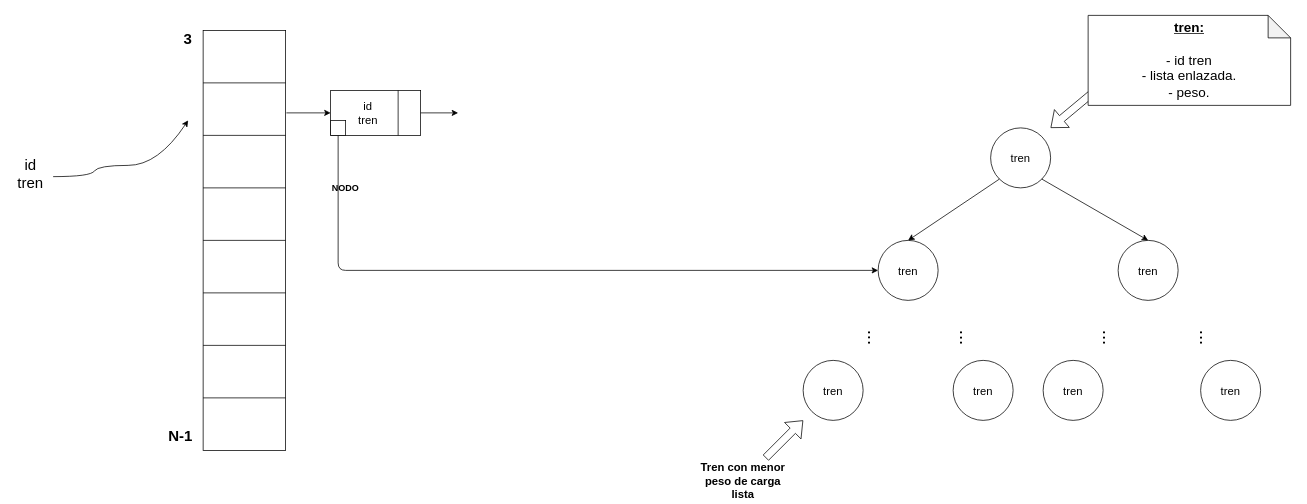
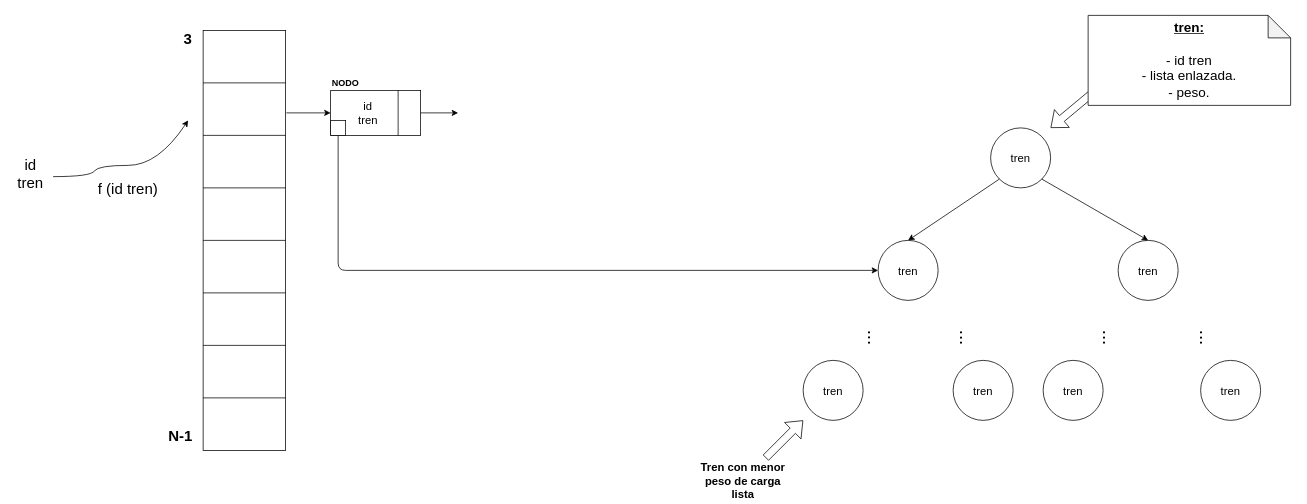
  <mxCell id="0" />
  <mxCell id="1" parent="0" />
  <mxCell id="2" value="" style="rounded=0;whiteSpace=wrap;html=1;direction=south;" parent="1" vertex="1"><mxGeometry x="270" y="40" width="110" height="560" as="geometry" /></mxCell>
  <mxCell id="3" value="" style="endArrow=none;html=1;exitX=0.25;exitY=1;exitDx=0;exitDy=0;entryX=0.25;entryY=0;entryDx=0;entryDy=0;" parent="1" source="2" target="2" edge="1"><mxGeometry width="50" height="50" relative="1" as="geometry"><mxPoint x="990" y="470" as="sourcePoint" /><mxPoint x="1040" y="420" as="targetPoint" /></mxGeometry></mxCell>
  <mxCell id="4" value="" style="endArrow=none;html=1;entryX=0.5;entryY=0;entryDx=0;entryDy=0;" parent="1" target="2" edge="1"><mxGeometry width="50" height="50" relative="1" as="geometry"><mxPoint x="270" y="320" as="sourcePoint" /><mxPoint x="375" y="280" as="targetPoint" /></mxGeometry></mxCell>
  <mxCell id="5" value="" style="endArrow=none;html=1;exitX=0.75;exitY=1;exitDx=0;exitDy=0;" parent="1" source="2" edge="1"><mxGeometry width="50" height="50" relative="1" as="geometry"><mxPoint x="280" y="330" as="sourcePoint" /><mxPoint x="380" y="460" as="targetPoint" /></mxGeometry></mxCell>
  <mxCell id="6" value="" style="endArrow=none;html=1;exitX=0.25;exitY=1;exitDx=0;exitDy=0;entryX=0.25;entryY=0;entryDx=0;entryDy=0;" parent="1" edge="1"><mxGeometry width="50" height="50" relative="1" as="geometry"><mxPoint x="270" y="110" as="sourcePoint" /><mxPoint x="380" y="110" as="targetPoint" /></mxGeometry></mxCell>
  <mxCell id="7" value="" style="endArrow=none;html=1;exitX=0.25;exitY=1;exitDx=0;exitDy=0;entryX=0.25;entryY=0;entryDx=0;entryDy=0;" parent="1" edge="1"><mxGeometry width="50" height="50" relative="1" as="geometry"><mxPoint x="270" y="250" as="sourcePoint" /><mxPoint x="380" y="250" as="targetPoint" /></mxGeometry></mxCell>
  <mxCell id="8" value="" style="endArrow=none;html=1;exitX=0.25;exitY=1;exitDx=0;exitDy=0;entryX=0.25;entryY=0;entryDx=0;entryDy=0;" parent="1" edge="1"><mxGeometry width="50" height="50" relative="1" as="geometry"><mxPoint x="270" y="390" as="sourcePoint" /><mxPoint x="380" y="390" as="targetPoint" /></mxGeometry></mxCell>
  <mxCell id="9" value="" style="endArrow=none;html=1;exitX=0.25;exitY=1;exitDx=0;exitDy=0;entryX=0.25;entryY=0;entryDx=0;entryDy=0;" parent="1" edge="1"><mxGeometry width="50" height="50" relative="1" as="geometry"><mxPoint x="270" y="530" as="sourcePoint" /><mxPoint x="380" y="530" as="targetPoint" /></mxGeometry></mxCell>
  <mxCell id="10" value="" style="rounded=0;whiteSpace=wrap;html=1;" parent="1" vertex="1"><mxGeometry x="440" y="120" width="120" height="60" as="geometry" /></mxCell>
  <mxCell id="11" value="" style="endArrow=classic;html=1;entryX=0;entryY=0.5;entryDx=0;entryDy=0;" parent="1" target="10" edge="1"><mxGeometry width="50" height="50" relative="1" as="geometry"><mxPoint x="381" y="150" as="sourcePoint" /><mxPoint x="1040" y="420" as="targetPoint" /></mxGeometry></mxCell>
  <mxCell id="12" value="" style="ellipse;whiteSpace=wrap;html=1;aspect=fixed;" parent="1" vertex="1"><mxGeometry x="1320" y="170" width="80" height="80" as="geometry" /></mxCell>
  <mxCell id="13" value="" style="ellipse;whiteSpace=wrap;html=1;aspect=fixed;" parent="1" vertex="1"><mxGeometry x="1170" y="320" width="80" height="80" as="geometry" /></mxCell>
  <mxCell id="14" value="" style="ellipse;whiteSpace=wrap;html=1;aspect=fixed;" parent="1" vertex="1"><mxGeometry x="1490" y="320" width="80" height="80" as="geometry" /></mxCell>
  <mxCell id="15" value="" style="ellipse;whiteSpace=wrap;html=1;aspect=fixed;" parent="1" vertex="1"><mxGeometry x="1070" y="480" width="80" height="80" as="geometry" /></mxCell>
  <mxCell id="16" value="" style="ellipse;whiteSpace=wrap;html=1;aspect=fixed;" parent="1" vertex="1"><mxGeometry x="1270" y="480" width="80" height="80" as="geometry" /></mxCell>
  <mxCell id="17" value="" style="ellipse;whiteSpace=wrap;html=1;aspect=fixed;" parent="1" vertex="1"><mxGeometry x="1390" y="480" width="80" height="80" as="geometry" /></mxCell>
  <mxCell id="18" value="" style="ellipse;whiteSpace=wrap;html=1;aspect=fixed;" parent="1" vertex="1"><mxGeometry x="1600" y="480" width="80" height="80" as="geometry" /></mxCell>
  <mxCell id="19" value="" style="endArrow=classic;html=1;exitX=0;exitY=1;exitDx=0;exitDy=0;entryX=0.5;entryY=0;entryDx=0;entryDy=0;" parent="1" source="12" target="13" edge="1"><mxGeometry width="50" height="50" relative="1" as="geometry"><mxPoint x="990" y="470" as="sourcePoint" /><mxPoint x="1270" y="320" as="targetPoint" /></mxGeometry></mxCell>
  <mxCell id="20" value="" style="endArrow=classic;html=1;exitX=1;exitY=1;exitDx=0;exitDy=0;entryX=0.5;entryY=0;entryDx=0;entryDy=0;" parent="1" source="12" target="14" edge="1"><mxGeometry width="50" height="50" relative="1" as="geometry"><mxPoint x="1341.716" y="248.284" as="sourcePoint" /><mxPoint x="1280" y="330" as="targetPoint" /></mxGeometry></mxCell>
  <mxCell id="21" value="&lt;font style=&quot;font-size: 15px&quot;&gt;tren&lt;/font&gt;" style="text;html=1;strokeColor=none;fillColor=none;align=center;verticalAlign=middle;whiteSpace=wrap;rounded=0;" parent="1" vertex="1"><mxGeometry x="1340" y="200" width="40" height="20" as="geometry" /></mxCell>
  <mxCell id="22" value="&lt;font style=&quot;font-size: 15px&quot;&gt;tren&lt;/font&gt;" style="text;html=1;strokeColor=none;fillColor=none;align=center;verticalAlign=middle;whiteSpace=wrap;rounded=0;" parent="1" vertex="1"><mxGeometry x="1190" y="350" width="40" height="20" as="geometry" /></mxCell>
  <mxCell id="23" value="&lt;font style=&quot;font-size: 15px&quot;&gt;tren&lt;/font&gt;" style="text;html=1;strokeColor=none;fillColor=none;align=center;verticalAlign=middle;whiteSpace=wrap;rounded=0;" parent="1" vertex="1"><mxGeometry x="1510" y="350" width="40" height="20" as="geometry" /></mxCell>
  <mxCell id="24" value="&lt;font style=&quot;font-size: 15px&quot;&gt;tren&lt;/font&gt;" style="text;html=1;strokeColor=none;fillColor=none;align=center;verticalAlign=middle;whiteSpace=wrap;rounded=0;" parent="1" vertex="1"><mxGeometry x="1090" y="510" width="40" height="20" as="geometry" /></mxCell>
  <mxCell id="25" value="&lt;font style=&quot;font-size: 15px&quot;&gt;tren&lt;/font&gt;" style="text;html=1;strokeColor=none;fillColor=none;align=center;verticalAlign=middle;whiteSpace=wrap;rounded=0;" parent="1" vertex="1"><mxGeometry x="1290" y="510" width="40" height="20" as="geometry" /></mxCell>
  <mxCell id="26" value="&lt;font style=&quot;font-size: 15px&quot;&gt;tren&lt;/font&gt;" style="text;html=1;strokeColor=none;fillColor=none;align=center;verticalAlign=middle;whiteSpace=wrap;rounded=0;" parent="1" vertex="1"><mxGeometry x="1410" y="510" width="40" height="20" as="geometry" /></mxCell>
  <mxCell id="27" value="&lt;font style=&quot;font-size: 15px&quot;&gt;tren&lt;/font&gt;" style="text;html=1;strokeColor=none;fillColor=none;align=center;verticalAlign=middle;whiteSpace=wrap;rounded=0;" parent="1" vertex="1"><mxGeometry x="1620" y="510" width="40" height="20" as="geometry" /></mxCell>
  <mxCell id="28" value="&lt;font style=&quot;font-size: 25px&quot;&gt;...&lt;/font&gt;" style="text;html=1;strokeColor=none;fillColor=none;align=center;verticalAlign=middle;whiteSpace=wrap;rounded=0;rotation=270;" parent="1" vertex="1"><mxGeometry x="1130" y="440" width="40" height="20" as="geometry" /></mxCell>
  <mxCell id="29" value="&lt;font style=&quot;font-size: 25px&quot;&gt;...&lt;/font&gt;" style="text;html=1;strokeColor=none;fillColor=none;align=center;verticalAlign=middle;whiteSpace=wrap;rounded=0;rotation=90;" parent="1" vertex="1"><mxGeometry x="1270" y="440" width="40" height="20" as="geometry" /></mxCell>
  <mxCell id="30" value="&lt;font style=&quot;font-size: 25px&quot;&gt;...&lt;/font&gt;" style="text;html=1;strokeColor=none;fillColor=none;align=center;verticalAlign=middle;whiteSpace=wrap;rounded=0;rotation=90;" parent="1" vertex="1"><mxGeometry x="1460" y="440" width="40" height="20" as="geometry" /></mxCell>
  <mxCell id="31" value="&lt;font style=&quot;font-size: 25px&quot;&gt;...&lt;/font&gt;" style="text;html=1;strokeColor=none;fillColor=none;align=center;verticalAlign=middle;whiteSpace=wrap;rounded=0;rotation=90;" parent="1" vertex="1"><mxGeometry x="1590" y="440" width="40" height="20" as="geometry" /></mxCell>
  <mxCell id="32" value="&lt;font style=&quot;font-size: 15px&quot;&gt;&lt;b&gt;Tren con menor peso de carga lista&lt;/b&gt;&lt;/font&gt;" style="text;html=1;strokeColor=none;fillColor=none;align=center;verticalAlign=middle;whiteSpace=wrap;rounded=0;" parent="1" vertex="1"><mxGeometry x="930" y="630" width="120" height="20" as="geometry" /></mxCell>
  <mxCell id="33" value="" style="shape=flexArrow;endArrow=classic;html=1;" parent="1" edge="1"><mxGeometry width="50" height="50" relative="1" as="geometry"><mxPoint x="1020" y="610" as="sourcePoint" /><mxPoint x="1070" y="560" as="targetPoint" /></mxGeometry></mxCell>
  <mxCell id="34" value="" style="shape=flexArrow;endArrow=classic;html=1;" parent="1" edge="1"><mxGeometry width="50" height="50" relative="1" as="geometry"><mxPoint x="1460" y="120" as="sourcePoint" /><mxPoint x="1400" y="170" as="targetPoint" /></mxGeometry></mxCell>
  <mxCell id="35" value="&lt;div style=&quot;font-size: 18px&quot;&gt;&lt;u&gt;&lt;b&gt;&lt;font style=&quot;font-size: 18px&quot;&gt;tren:&lt;/font&gt;&lt;/b&gt;&lt;/u&gt;&lt;/div&gt;&lt;div style=&quot;font-size: 18px&quot;&gt;&lt;u&gt;&lt;b&gt;&lt;font style=&quot;font-size: 18px&quot;&gt;&lt;br&gt;&lt;/font&gt;&lt;/b&gt;&lt;/u&gt;&lt;/div&gt;&lt;div style=&quot;font-size: 18px&quot;&gt;&lt;font style=&quot;font-size: 18px&quot;&gt;- id tren&lt;br&gt;&lt;/font&gt;&lt;/div&gt;&lt;div style=&quot;font-size: 18px&quot;&gt;&lt;font style=&quot;font-size: 18px&quot;&gt;- lista enlazada.&lt;/font&gt;&lt;/div&gt;&lt;div style=&quot;font-size: 18px&quot;&gt;&lt;font style=&quot;font-size: 18px&quot;&gt;- peso.&lt;br&gt;&lt;/font&gt;&lt;/div&gt;&lt;font style=&quot;font-size: 15px&quot;&gt;&lt;/font&gt;" style="shape=note;whiteSpace=wrap;html=1;backgroundOutline=1;darkOpacity=0.05;" parent="1" vertex="1"><mxGeometry x="1450" y="20" width="270" height="120" as="geometry" /></mxCell>
  <mxCell id="36" value="&lt;font style=&quot;font-size: 15px&quot;&gt;id tren&lt;/font&gt;" style="text;html=1;strokeColor=none;fillColor=none;align=center;verticalAlign=middle;whiteSpace=wrap;rounded=0;" parent="1" vertex="1"><mxGeometry x="470" y="140" width="40" height="20" as="geometry" /></mxCell>
  <mxCell id="37" value="" style="endArrow=none;html=1;exitX=0.75;exitY=0;exitDx=0;exitDy=0;entryX=0.75;entryY=1;entryDx=0;entryDy=0;" parent="1" source="10" target="10" edge="1"><mxGeometry width="50" height="50" relative="1" as="geometry"><mxPoint x="1000" y="440" as="sourcePoint" /><mxPoint x="1050" y="390" as="targetPoint" /></mxGeometry></mxCell>
  <mxCell id="38" value="" style="endArrow=classic;html=1;exitX=1;exitY=0.5;exitDx=0;exitDy=0;" parent="1" source="10" edge="1"><mxGeometry width="50" height="50" relative="1" as="geometry"><mxPoint x="990" y="440" as="sourcePoint" /><mxPoint x="610" y="150" as="targetPoint" /></mxGeometry></mxCell>
  <mxCell id="39" value="&lt;font style=&quot;font-size: 20px&quot;&gt;&lt;b&gt;3&lt;/b&gt;&lt;/font&gt;" style="text;html=1;strokeColor=none;fillColor=none;align=center;verticalAlign=middle;whiteSpace=wrap;rounded=0;" parent="1" vertex="1"><mxGeometry x="230" y="40" width="40" height="20" as="geometry" /></mxCell>
  <mxCell id="40" value="&lt;font style=&quot;font-size: 20px&quot;&gt;&lt;b&gt;N-1&lt;/b&gt;&lt;/font&gt;" style="text;html=1;strokeColor=none;fillColor=none;align=center;verticalAlign=middle;whiteSpace=wrap;rounded=0;" parent="1" vertex="1"><mxGeometry x="220" y="570" width="40" height="20" as="geometry" /></mxCell>
  <mxCell id="41" value="" style="endArrow=classic;html=1;entryX=0;entryY=0.5;entryDx=0;entryDy=0;" parent="1" target="13" edge="1"><mxGeometry width="50" height="50" relative="1" as="geometry"><mxPoint x="450" y="170" as="sourcePoint" /><mxPoint x="1040" y="390" as="targetPoint" /><Array as="points"><mxPoint x="450" y="360" /></Array></mxGeometry></mxCell>
  <mxCell id="42" value="&lt;font style=&quot;font-size: 20px&quot;&gt;id tren&lt;/font&gt;" style="text;html=1;strokeColor=none;fillColor=none;align=center;verticalAlign=middle;whiteSpace=wrap;rounded=0;" parent="1" vertex="1"><mxGeometry x="20" y="220" width="40" height="20" as="geometry" /></mxCell>
  <mxCell id="43" value="" style="curved=1;endArrow=classic;html=1;" parent="1" edge="1"><mxGeometry width="50" height="50" relative="1" as="geometry"><mxPoint x="70" y="235" as="sourcePoint" /><mxPoint x="250" y="160" as="targetPoint" /><Array as="points"><mxPoint x="120" y="235" /><mxPoint x="130" y="220" /><mxPoint x="210" y="220" /></Array></mxGeometry></mxCell>
- <mxCell id="45" value="&lt;b&gt;NODO&lt;/b&gt;" style="text;html=1;strokeColor=none;fillColor=none;align=center;verticalAlign=middle;whiteSpace=wrap;rounded=0;" parent="1" vertex="1"><mxGeometry x="440" y="240" width="40" height="20" as="geometry" /></mxCell>
+ <mxCell id="44" value="&lt;font style=&quot;font-size: 20px&quot;&gt;f (id tren)&lt;/font&gt;" style="text;html=1;strokeColor=none;fillColor=none;align=center;verticalAlign=middle;whiteSpace=wrap;rounded=0;" parent="1" vertex="1"><mxGeometry x="100" y="240" width="140" height="20" as="geometry" /></mxCell>
+ <mxCell id="45" value="&lt;b&gt;NODO&lt;/b&gt;" style="text;html=1;strokeColor=none;fillColor=none;align=center;verticalAlign=middle;whiteSpace=wrap;rounded=0;" parent="1" vertex="1"><mxGeometry x="440" y="100" width="40" height="20" as="geometry" /></mxCell>
  <mxCell id="46" value="" style="whiteSpace=wrap;html=1;aspect=fixed;" parent="1" vertex="1"><mxGeometry x="440" y="160" width="20" height="20" as="geometry" /></mxCell>
